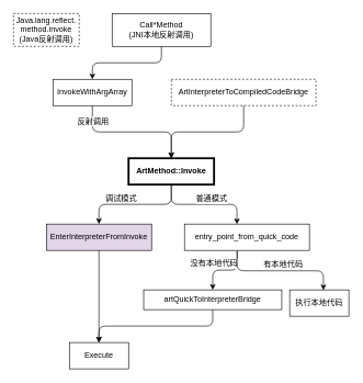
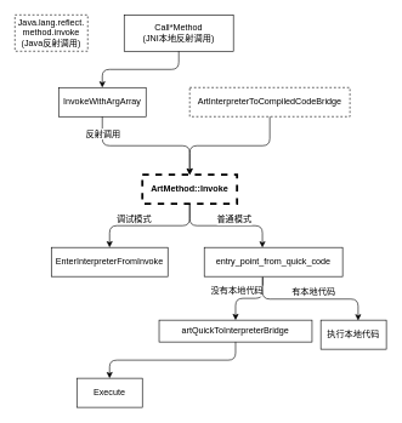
  <mxCell id="0" />
  <mxCell id="1" parent="0" />
- <mxCell id="2" value="&lt;b&gt;ArtMethod::Invoke&lt;/b&gt;" style="rounded=0;whiteSpace=wrap;html=1;strokeWidth=3;" parent="1" vertex="1"><mxGeometry x="195" y="240" width="130" height="40" as="geometry" /></mxCell>
+ <mxCell id="2" value="&lt;b&gt;ArtMethod::Invoke&lt;/b&gt;" style="rounded=0;whiteSpace=wrap;html=1;strokeWidth=3;dashed=1;" parent="1" vertex="1"><mxGeometry x="195" y="240" width="130" height="40" as="geometry" /></mxCell>
  <mxCell id="3" value="Java.lang.reflect.&lt;br&gt;method.invoke&lt;br&gt;(Java反射调用)&lt;br&gt;" style="rounded=0;whiteSpace=wrap;html=1;dashed=1;" parent="1" vertex="1"><mxGeometry x="20" y="20" width="100" height="50" as="geometry" /></mxCell>
  <mxCell id="4" value="Call*Method&lt;br&gt;(JNI本地反射调用)&lt;br&gt;" style="rounded=0;whiteSpace=wrap;html=1;" parent="1" vertex="1"><mxGeometry x="170" y="20" width="150" height="50" as="geometry" /></mxCell>
  <mxCell id="5" value="&lt;div&gt;&lt;span&gt;InvokeWithArgArray&lt;/span&gt;&lt;/div&gt;" style="rounded=0;whiteSpace=wrap;html=1;" parent="1" vertex="1"><mxGeometry x="80" y="120" width="120" height="40" as="geometry" /></mxCell>
  <mxCell id="6" value="&lt;div&gt;&lt;span&gt;ArtInterpreterToCompiledCodeBridge&lt;/span&gt;&lt;/div&gt;" style="rounded=0;whiteSpace=wrap;html=1;dashed=1;" parent="1" vertex="1"><mxGeometry x="260" y="120" width="220" height="40" as="geometry" /></mxCell>
  <mxCell id="7" value="" style="edgeStyle=elbowEdgeStyle;elbow=vertical;endArrow=classic;html=1;exitX=0.5;exitY=1;exitDx=0;exitDy=0;" parent="1" source="4" edge="1"><mxGeometry width="50" height="50" relative="1" as="geometry"><mxPoint x="20" y="350" as="sourcePoint" /><mxPoint x="140" y="120" as="targetPoint" /></mxGeometry></mxCell>
  <mxCell id="8" value="" style="edgeStyle=elbowEdgeStyle;elbow=vertical;endArrow=classic;html=1;exitX=0.5;exitY=1;exitDx=0;exitDy=0;entryX=0.5;entryY=0;entryDx=0;entryDy=0;" parent="1" source="6" target="2" edge="1"><mxGeometry width="50" height="50" relative="1" as="geometry"><mxPoint x="370.167" y="170.167" as="sourcePoint" /><mxPoint x="290.5" y="220.5" as="targetPoint" /></mxGeometry></mxCell>
  <mxCell id="9" value="" style="edgeStyle=elbowEdgeStyle;elbow=vertical;endArrow=classic;html=1;exitX=0.5;exitY=1;exitDx=0;exitDy=0;entryX=0.5;entryY=0;entryDx=0;entryDy=0;" parent="1" source="5" target="2" edge="1"><mxGeometry width="50" height="50" relative="1" as="geometry"><mxPoint x="69.667" y="220.167" as="sourcePoint" /><mxPoint x="140" y="270.5" as="targetPoint" /></mxGeometry></mxCell>
  <mxCell id="10" value="反射调用" style="text;html=1;resizable=0;points=[];align=center;verticalAlign=middle;labelBackgroundColor=#ffffff;" parent="9" vertex="1" connectable="0"><mxGeometry x="-0.767" relative="1" as="geometry"><mxPoint as="offset" /></mxGeometry></mxCell>
- <mxCell id="11" value="EnterInterpreterFromInvoke" style="rounded=0;whiteSpace=wrap;html=1;fillColor=#e1d5e7;" parent="1" vertex="1"><mxGeometry x="70" y="340" width="160" height="40" as="geometry" /></mxCell>
+ <mxCell id="11" value="EnterInterpreterFromInvoke" style="rounded=0;whiteSpace=wrap;html=1;" parent="1" vertex="1"><mxGeometry x="70" y="340" width="160" height="40" as="geometry" /></mxCell>
  <mxCell id="12" value="Execute" style="rounded=0;whiteSpace=wrap;html=1;" parent="1" vertex="1"><mxGeometry x="105" y="520" width="90" height="40" as="geometry" /></mxCell>
  <mxCell id="13" value="" style="edgeStyle=elbowEdgeStyle;elbow=vertical;endArrow=classic;html=1;exitX=0.5;exitY=1;exitDx=0;exitDy=0;entryX=0.5;entryY=0;entryDx=0;entryDy=0;" parent="1" source="2" target="11" edge="1"><mxGeometry width="50" height="50" relative="1" as="geometry"><mxPoint x="309.833" y="300.167" as="sourcePoint" /><mxPoint x="424.833" y="380.167" as="targetPoint" /></mxGeometry></mxCell>
  <mxCell id="14" value="entry_point_from_quick_code" style="rounded=0;whiteSpace=wrap;html=1;" parent="1" vertex="1"><mxGeometry x="280" y="340" width="190" height="40" as="geometry" /></mxCell>
  <mxCell id="15" value="" style="edgeStyle=elbowEdgeStyle;elbow=vertical;endArrow=classic;html=1;entryX=0.5;entryY=0;entryDx=0;entryDy=0;" parent="1" source="2" edge="1"><mxGeometry width="50" height="50" relative="1" as="geometry"><mxPoint x="260" y="280" as="sourcePoint" /><mxPoint x="359.833" y="340.167" as="targetPoint" /></mxGeometry></mxCell>
  <mxCell id="16" value="普通模式" style="text;html=1;resizable=0;points=[];align=center;verticalAlign=middle;labelBackgroundColor=#ffffff;" parent="15" vertex="1" connectable="0"><mxGeometry x="0.125" y="-1" relative="1" as="geometry"><mxPoint y="-10" as="offset" /></mxGeometry></mxCell>
  <mxCell id="17" value="&lt;div&gt;artQuickToInterpreterBridge&lt;/div&gt;" style="rounded=0;whiteSpace=wrap;html=1;" parent="1" vertex="1"><mxGeometry x="218" y="440" width="210" height="30" as="geometry" /></mxCell>
  <mxCell id="18" value="执行本地代码" style="rounded=0;whiteSpace=wrap;html=1;" parent="1" vertex="1"><mxGeometry x="440" y="440" width="90" height="40" as="geometry" /></mxCell>
  <mxCell id="19" value="" style="edgeStyle=elbowEdgeStyle;elbow=vertical;endArrow=classic;html=1;exitX=0.423;exitY=1.013;exitDx=0;exitDy=0;exitPerimeter=0;" parent="1" source="14" target="17" edge="1"><mxGeometry width="50" height="50" relative="1" as="geometry"><mxPoint x="20" y="520" as="sourcePoint" /><mxPoint x="300" y="400" as="targetPoint" /></mxGeometry></mxCell>
  <mxCell id="20" value="没有本地代码" style="text;html=1;resizable=0;points=[];align=center;verticalAlign=middle;labelBackgroundColor=#ffffff;" parent="19" vertex="1" connectable="0"><mxGeometry x="0.208" relative="1" as="geometry"><mxPoint x="-7.5" y="-10.5" as="offset" /></mxGeometry></mxCell>
  <mxCell id="21" value="" style="edgeStyle=elbowEdgeStyle;elbow=vertical;endArrow=classic;html=1;entryX=0.57;entryY=0.013;entryDx=0;entryDy=0;entryPerimeter=0;" parent="1" target="18" edge="1"><mxGeometry width="50" height="50" relative="1" as="geometry"><mxPoint x="360" y="381" as="sourcePoint" /><mxPoint x="458.5" y="410" as="targetPoint" /></mxGeometry></mxCell>
  <mxCell id="22" value="有本地代码" style="text;html=1;resizable=0;points=[];align=center;verticalAlign=middle;labelBackgroundColor=#ffffff;" parent="21" vertex="1" connectable="0"><mxGeometry x="0.17" y="2" relative="1" as="geometry"><mxPoint x="-12.5" y="-8.5" as="offset" /></mxGeometry></mxCell>
- <mxCell id="23" value="" style="edgeStyle=elbowEdgeStyle;elbow=vertical;endArrow=classic;html=1;exitX=0.5;exitY=1;exitDx=0;exitDy=0;entryX=0.5;entryY=0;entryDx=0;entryDy=0;" parent="1" source="11" target="12" edge="1"><mxGeometry width="50" height="50" relative="1" as="geometry"><mxPoint x="85.167" y="440.167" as="sourcePoint" /><mxPoint x="-19.833" y="500.167" as="targetPoint" /></mxGeometry></mxCell>
  <mxCell id="24" value="" style="edgeStyle=elbowEdgeStyle;elbow=vertical;endArrow=classic;html=1;exitX=0.5;exitY=1;exitDx=0;exitDy=0;" parent="1" source="17" edge="1"><mxGeometry width="50" height="50" relative="1" as="geometry"><mxPoint x="391" y="500" as="sourcePoint" /><mxPoint x="150" y="520" as="targetPoint" /></mxGeometry></mxCell>
  <mxCell id="25" value="调试模式" style="text;html=1;resizable=0;points=[];autosize=1;align=left;verticalAlign=top;spacingTop=-4;" parent="1" vertex="1"><mxGeometry x="158" y="291" width="60" height="20" as="geometry" /></mxCell>
